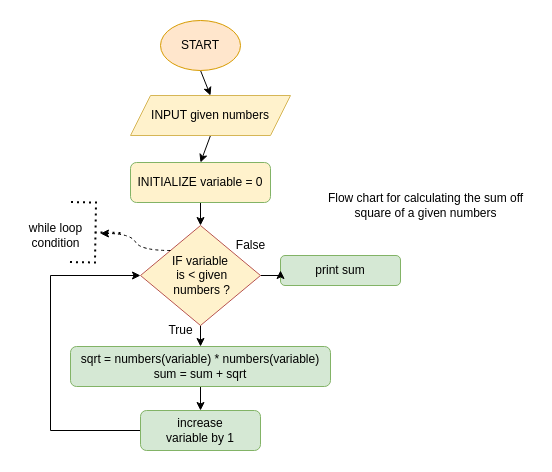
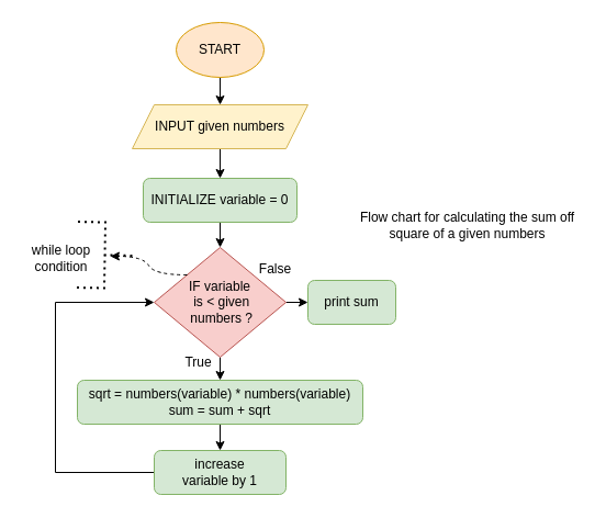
  <mxCell id="0" />
  <mxCell id="1" parent="0" />
  <mxCell id="2" style="edgeStyle=none;rounded=0;orthogonalLoop=1;jettySize=auto;html=1;exitX=0.5;exitY=1;exitDx=0;exitDy=0;entryX=0.5;entryY=0;entryDx=0;entryDy=0;" edge="1" parent="1" source="3" target="15"><mxGeometry relative="1" as="geometry" /></mxCell>
  <mxCell id="3" value="&lt;div&gt;sqrt = numbers(variable) * numbers(variable)&lt;/div&gt;&lt;div&gt;sum = sum + sqrt&lt;br&gt;&lt;/div&gt;" style="rounded=1;whiteSpace=wrap;html=1;fontSize=12;glass=0;strokeWidth=1;shadow=0;fillColor=#d5e8d4;strokeColor=#82b366;" parent="1" vertex="1"><mxGeometry x="70" y="346" width="260" height="40" as="geometry" /></mxCell>
- <mxCell id="4" value="print sum" style="rounded=1;whiteSpace=wrap;html=1;fontSize=12;glass=0;strokeWidth=1;shadow=0;fillColor=#d5e8d4;strokeColor=#82b366;" parent="1" vertex="1"><mxGeometry x="280" y="255" width="120" height="30" as="geometry" /></mxCell>
+ <mxCell id="4" value="print sum" style="rounded=1;whiteSpace=wrap;html=1;fontSize=12;glass=0;strokeWidth=1;shadow=0;fillColor=#d5e8d4;strokeColor=#82b366;" parent="1" vertex="1"><mxGeometry x="280" y="255" width="80" height="40" as="geometry" /></mxCell>
  <mxCell id="5" style="edgeStyle=none;rounded=0;orthogonalLoop=1;jettySize=auto;html=1;exitX=0.5;exitY=1;exitDx=0;exitDy=0;entryX=0.5;entryY=0;entryDx=0;entryDy=0;" edge="1" parent="1" source="6" target="8"><mxGeometry relative="1" as="geometry" /></mxCell>
  <mxCell id="6" value="START" style="ellipse;whiteSpace=wrap;html=1;shadow=0;fillColor=#ffe6cc;strokeColor=#d79b00;" vertex="1" parent="1"><mxGeometry x="160" y="20" width="80" height="50" as="geometry" /></mxCell>
  <mxCell id="7" style="edgeStyle=none;rounded=0;orthogonalLoop=1;jettySize=auto;html=1;exitX=0.5;exitY=1;exitDx=0;exitDy=0;entryX=0.5;entryY=0;entryDx=0;entryDy=0;" edge="1" parent="1" source="8" target="10"><mxGeometry relative="1" as="geometry" /></mxCell>
- <mxCell id="8" value="INPUT given numbers" style="shape=parallelogram;perimeter=parallelogramPerimeter;whiteSpace=wrap;html=1;fixedSize=1;fillColor=#fff2cc;strokeColor=#d6b656;" vertex="1" parent="1"><mxGeometry x="130" y="95" width="160" height="40" as="geometry" /></mxCell>
+ <mxCell id="8" value="INPUT given numbers" style="shape=parallelogram;perimeter=parallelogramPerimeter;whiteSpace=wrap;html=1;fixedSize=1;fillColor=#fff2cc;strokeColor=#d6b656;" vertex="1" parent="1"><mxGeometry x="120" y="95" width="160" height="40" as="geometry" /></mxCell>
  <mxCell id="9" style="edgeStyle=none;rounded=0;orthogonalLoop=1;jettySize=auto;html=1;exitX=0.5;exitY=1;exitDx=0;exitDy=0;entryX=0.5;entryY=0;entryDx=0;entryDy=0;" edge="1" parent="1" source="10" target="13"><mxGeometry relative="1" as="geometry" /></mxCell>
- <mxCell id="10" value="INITIALIZE variable = 0 " style="rounded=1;whiteSpace=wrap;html=1;fillColor=#fff2cc;strokeColor=#82b366;" vertex="1" parent="1"><mxGeometry x="130" y="162" width="140" height="40" as="geometry" /></mxCell>
+ <mxCell id="10" value="INITIALIZE variable = 0 " style="rounded=1;whiteSpace=wrap;html=1;fillColor=#d5e8d4;strokeColor=#82b366;" vertex="1" parent="1"><mxGeometry x="130" y="162" width="140" height="40" as="geometry" /></mxCell>
  <mxCell id="11" style="edgeStyle=none;rounded=0;orthogonalLoop=1;jettySize=auto;html=1;exitX=0.5;exitY=1;exitDx=0;exitDy=0;entryX=0.5;entryY=0;entryDx=0;entryDy=0;" edge="1" parent="1" source="13" target="3"><mxGeometry relative="1" as="geometry" /></mxCell>
  <mxCell id="12" style="edgeStyle=orthogonalEdgeStyle;rounded=0;orthogonalLoop=1;jettySize=auto;html=1;exitX=1;exitY=0.5;exitDx=0;exitDy=0;entryX=0;entryY=0.5;entryDx=0;entryDy=0;" edge="1" parent="1" source="13" target="4"><mxGeometry relative="1" as="geometry" /></mxCell>
- <mxCell id="13" value="&lt;div&gt;IF variable&lt;/div&gt;&lt;div&gt;&amp;nbsp;is &amp;lt; given&lt;/div&gt;&lt;div&gt;&amp;nbsp;numbers ?&lt;br&gt;&lt;/div&gt;" style="rhombus;whiteSpace=wrap;html=1;fillColor=#fff2cc;strokeColor=#b85450;" vertex="1" parent="1"><mxGeometry x="140" y="225" width="120" height="100" as="geometry" /></mxCell>
+ <mxCell id="13" value="&lt;div&gt;IF variable&lt;/div&gt;&lt;div&gt;&amp;nbsp;is &amp;lt; given&lt;/div&gt;&lt;div&gt;&amp;nbsp;numbers ?&lt;br&gt;&lt;/div&gt;" style="rhombus;whiteSpace=wrap;html=1;fillColor=#f8cecc;strokeColor=#b85450;" vertex="1" parent="1"><mxGeometry x="140" y="225" width="120" height="100" as="geometry" /></mxCell>
  <mxCell id="14" style="edgeStyle=orthogonalEdgeStyle;rounded=0;orthogonalLoop=1;jettySize=auto;html=1;exitX=0;exitY=0.5;exitDx=0;exitDy=0;entryX=0;entryY=0.5;entryDx=0;entryDy=0;" edge="1" parent="1" source="15" target="13"><mxGeometry relative="1" as="geometry"><Array as="points"><mxPoint x="50" y="430" /><mxPoint x="50" y="275" /></Array></mxGeometry></mxCell>
  <mxCell id="15" value="&lt;div&gt;increase&lt;/div&gt;&lt;div&gt;variable by 1&lt;br&gt;&lt;/div&gt;" style="rounded=1;whiteSpace=wrap;html=1;shadow=0;fillColor=#d5e8d4;strokeColor=#82b366;" vertex="1" parent="1"><mxGeometry x="140" y="410" width="120" height="40" as="geometry" /></mxCell>
  <mxCell id="16" value="" style="strokeWidth=2;html=1;shape=mxgraph.flowchart.annotation_2;align=left;labelPosition=right;pointerEvents=1;shadow=0;dashed=1;rotation=-179;dashPattern=1 2;" vertex="1" parent="1"><mxGeometry x="70" y="202" width="50" height="60" as="geometry" /></mxCell>
  <mxCell id="17" value="" style="edgeStyle=entityRelationEdgeStyle;orthogonalLoop=1;jettySize=auto;html=1;curved=1;dashed=1;entryX=0.4;entryY=0.485;entryDx=0;entryDy=0;entryPerimeter=0;exitX=0;exitY=0;exitDx=0;exitDy=0;" edge="1" parent="1" source="13" target="16"><mxGeometry relative="1" as="geometry"><mxPoint x="170" y="245" as="sourcePoint" /></mxGeometry></mxCell>
  <mxCell id="18" value="&lt;div&gt;while loop&lt;br&gt;&lt;/div&gt;&lt;div&gt;condition&lt;br&gt;&lt;/div&gt;" style="text;html=1;align=center;verticalAlign=middle;resizable=0;points=[];autosize=1;strokeColor=none;fillColor=none;" vertex="1" parent="1"><mxGeometry x="20" y="220" width="70" height="30" as="geometry" /></mxCell>
  <mxCell id="19" value="&lt;div&gt;Flow chart for calculating the sum off&lt;/div&gt;&lt;div&gt;square of a given numbers&lt;br&gt;&lt;/div&gt;" style="text;html=1;align=center;verticalAlign=middle;resizable=0;points=[];autosize=1;strokeColor=none;fillColor=none;" vertex="1" parent="1"><mxGeometry x="320" y="190" width="210" height="30" as="geometry" /></mxCell>
  <mxCell id="20" value="False" style="text;html=1;align=center;verticalAlign=middle;resizable=0;points=[];autosize=1;strokeColor=none;fillColor=none;" vertex="1" parent="1"><mxGeometry x="230" y="235" width="40" height="20" as="geometry" /></mxCell>
  <mxCell id="21" value="True" style="text;html=1;align=center;verticalAlign=middle;resizable=0;points=[];autosize=1;strokeColor=none;fillColor=none;" vertex="1" parent="1"><mxGeometry x="160" y="320" width="40" height="20" as="geometry" /></mxCell>
